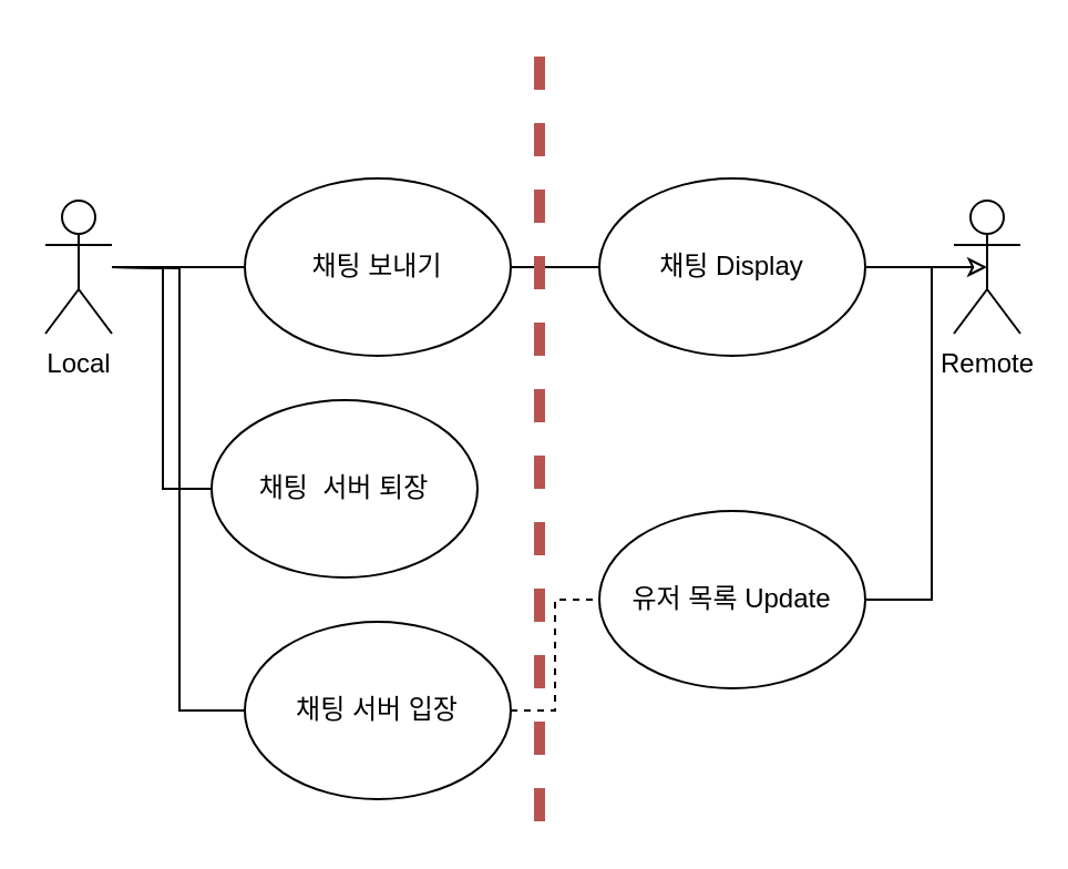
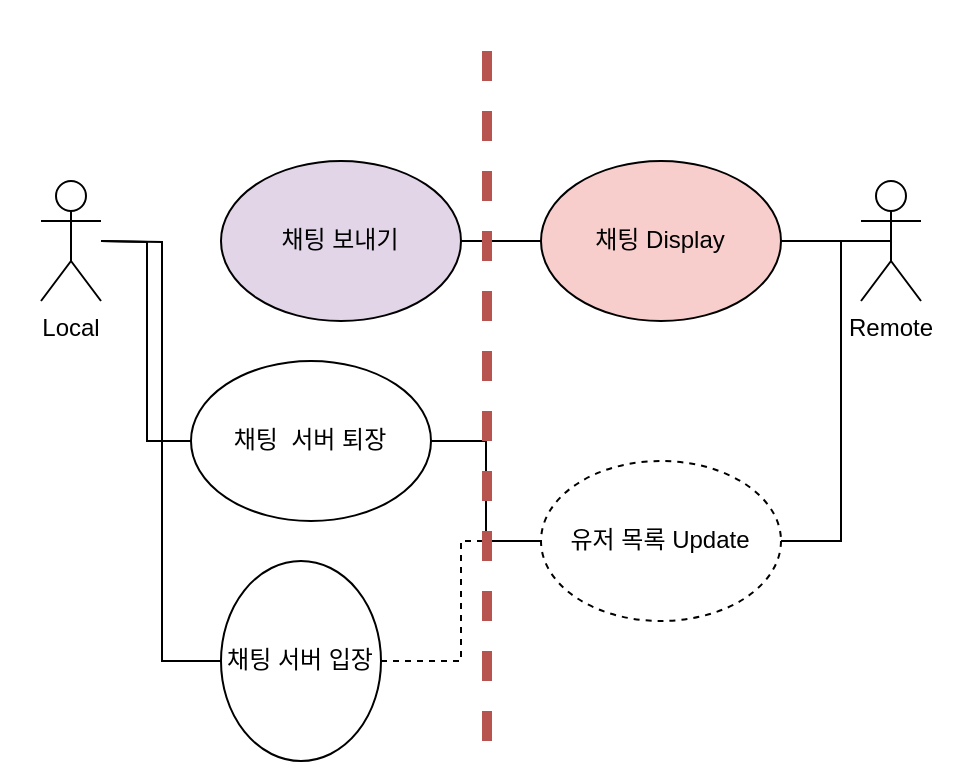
  <mxCell id="0" />
  <mxCell id="1" parent="0" />
- <mxCell id="2" value="" style="edgeStyle=orthogonalEdgeStyle;rounded=0;orthogonalLoop=1;jettySize=auto;html=1;endArrow=none;endFill=0;" edge="1" parent="1" source="3" target="4"><mxGeometry relative="1" as="geometry" /></mxCell>
  <mxCell id="3" value="Local" style="shape=umlActor;verticalLabelPosition=bottom;verticalAlign=top;html=1;outlineConnect=0;" vertex="1" parent="1"><mxGeometry x="20" y="90" width="30" height="60" as="geometry" /></mxCell>
- <mxCell id="4" value="채팅 보내기" style="ellipse;whiteSpace=wrap;html=1;" vertex="1" parent="1"><mxGeometry x="110" y="80" width="120" height="80" as="geometry" /></mxCell>
+ <mxCell id="4" value="채팅 보내기" style="ellipse;whiteSpace=wrap;html=1;fillColor=#e1d5e7;" vertex="1" parent="1"><mxGeometry x="110" y="80" width="120" height="80" as="geometry" /></mxCell>
  <mxCell id="5" value="Remote" style="shape=umlActor;verticalLabelPosition=bottom;verticalAlign=top;html=1;outlineConnect=0;" vertex="1" parent="1"><mxGeometry x="430" y="90" width="30" height="60" as="geometry" /></mxCell>
- <mxCell id="6" value="채팅 서버 입장" style="ellipse;whiteSpace=wrap;html=1;" vertex="1" parent="1"><mxGeometry x="110" y="280" width="120" height="80" as="geometry" /></mxCell>
+ <mxCell id="6" value="채팅 서버 입장" style="ellipse;whiteSpace=wrap;html=1;" vertex="1" parent="1"><mxGeometry x="110" y="280" width="80" height="100" as="geometry" /></mxCell>
  <mxCell id="7" value="채팅&amp;nbsp; 서버 퇴장" style="ellipse;whiteSpace=wrap;html=1;" vertex="1" parent="1"><mxGeometry x="95" y="180" width="120" height="80" as="geometry" /></mxCell>
- <mxCell id="8" value="채팅 Display" style="ellipse;whiteSpace=wrap;html=1;" vertex="1" parent="1"><mxGeometry x="270" y="80" width="120" height="80" as="geometry" /></mxCell>
- <mxCell id="9" value="유저 목록 Update" style="ellipse;whiteSpace=wrap;html=1;" vertex="1" parent="1"><mxGeometry x="270" y="230" width="120" height="80" as="geometry" /></mxCell>
+ <mxCell id="8" value="채팅 Display" style="ellipse;whiteSpace=wrap;html=1;fillColor=#f8cecc;" vertex="1" parent="1"><mxGeometry x="270" y="80" width="120" height="80" as="geometry" /></mxCell>
+ <mxCell id="9" value="유저 목록 Update" style="ellipse;whiteSpace=wrap;html=1;dashed=1;" vertex="1" parent="1"><mxGeometry x="270" y="230" width="120" height="80" as="geometry" /></mxCell>
  <mxCell id="10" value="" style="edgeStyle=orthogonalEdgeStyle;rounded=0;orthogonalLoop=1;jettySize=auto;html=1;endArrow=none;endFill=0;entryX=0;entryY=0.5;entryDx=0;entryDy=0;" edge="1" parent="1" target="7"><mxGeometry relative="1" as="geometry"><mxPoint x="50" y="120" as="sourcePoint" /><mxPoint x="120" y="130" as="targetPoint" /></mxGeometry></mxCell>
  <mxCell id="11" value="" style="edgeStyle=orthogonalEdgeStyle;rounded=0;orthogonalLoop=1;jettySize=auto;html=1;endArrow=none;endFill=0;entryX=0;entryY=0.5;entryDx=0;entryDy=0;" edge="1" parent="1" target="6"><mxGeometry relative="1" as="geometry"><mxPoint x="50" y="120" as="sourcePoint" /><mxPoint x="120" y="230" as="targetPoint" /></mxGeometry></mxCell>
  <mxCell id="12" value="" style="edgeStyle=orthogonalEdgeStyle;rounded=0;orthogonalLoop=1;jettySize=auto;html=1;endArrow=none;endFill=0;exitX=1;exitY=0.5;exitDx=0;exitDy=0;" edge="1" parent="1" source="8"><mxGeometry relative="1" as="geometry"><mxPoint x="415" y="130" as="sourcePoint" /><mxPoint x="430" y="120" as="targetPoint" /></mxGeometry></mxCell>
- <mxCell id="13" value="" style="edgeStyle=orthogonalEdgeStyle;rounded=0;orthogonalLoop=1;jettySize=auto;html=1;endArrow=classic;endFill=0;exitX=1;exitY=0.5;exitDx=0;exitDy=0;entryX=0.5;entryY=0.5;entryDx=0;entryDy=0;entryPerimeter=0;" edge="1" parent="1" source="9" target="5"><mxGeometry relative="1" as="geometry"><mxPoint x="400" y="130" as="sourcePoint" /><mxPoint x="440" y="130" as="targetPoint" /><Array as="points"><mxPoint x="420" y="270" /><mxPoint x="420" y="120" /></Array></mxGeometry></mxCell>
+ <mxCell id="13" value="" style="edgeStyle=orthogonalEdgeStyle;rounded=0;orthogonalLoop=1;jettySize=auto;html=1;endArrow=none;endFill=0;exitX=1;exitY=0.5;exitDx=0;exitDy=0;entryX=0.5;entryY=0.5;entryDx=0;entryDy=0;entryPerimeter=0;" edge="1" parent="1" source="9" target="5"><mxGeometry relative="1" as="geometry"><mxPoint x="400" y="130" as="sourcePoint" /><mxPoint x="440" y="130" as="targetPoint" /><Array as="points"><mxPoint x="420" y="270" /><mxPoint x="420" y="120" /></Array></mxGeometry></mxCell>
  <mxCell id="14" value="" style="edgeStyle=orthogonalEdgeStyle;rounded=0;orthogonalLoop=1;jettySize=auto;html=1;endArrow=none;endFill=0;exitX=1;exitY=0.5;exitDx=0;exitDy=0;" edge="1" parent="1" source="4"><mxGeometry relative="1" as="geometry"><mxPoint x="400" y="130" as="sourcePoint" /><mxPoint x="270" y="120" as="targetPoint" /></mxGeometry></mxCell>
+ <mxCell id="15" value="" style="edgeStyle=orthogonalEdgeStyle;rounded=0;orthogonalLoop=1;jettySize=auto;html=1;endArrow=none;endFill=0;exitX=1;exitY=0.5;exitDx=0;exitDy=0;entryX=0;entryY=0.5;entryDx=0;entryDy=0;" edge="1" parent="1" source="7" target="9"><mxGeometry relative="1" as="geometry"><mxPoint x="240" y="130" as="sourcePoint" /><mxPoint x="280" y="130" as="targetPoint" /></mxGeometry></mxCell>
  <mxCell id="16" value="" style="edgeStyle=orthogonalEdgeStyle;rounded=0;orthogonalLoop=1;jettySize=auto;html=1;endArrow=none;endFill=0;exitX=1;exitY=0.5;exitDx=0;exitDy=0;entryX=0;entryY=0.5;entryDx=0;entryDy=0;dashed=1;" edge="1" parent="1" source="6" target="9"><mxGeometry relative="1" as="geometry"><mxPoint x="240" y="230" as="sourcePoint" /><mxPoint x="280" y="280" as="targetPoint" /></mxGeometry></mxCell>
  <mxCell id="17" value="" style="endArrow=none;dashed=1;html=1;rounded=0;fillColor=#f8cecc;strokeColor=#b85450;strokeWidth=5;" edge="1" parent="1"><mxGeometry width="50" height="50" relative="1" as="geometry"><mxPoint x="243" y="370" as="sourcePoint" /><mxPoint x="243" y="20" as="targetPoint" /></mxGeometry></mxCell>
